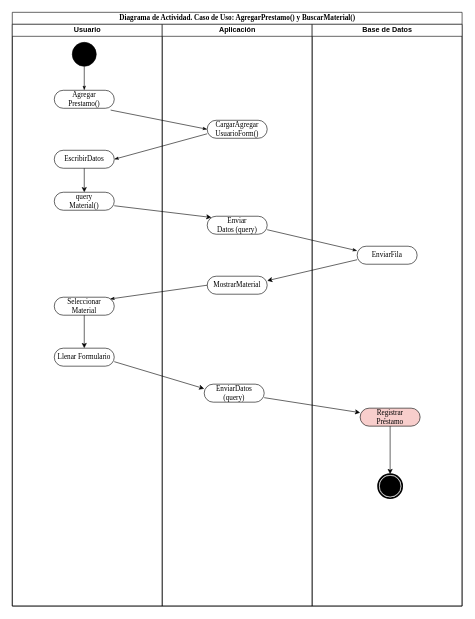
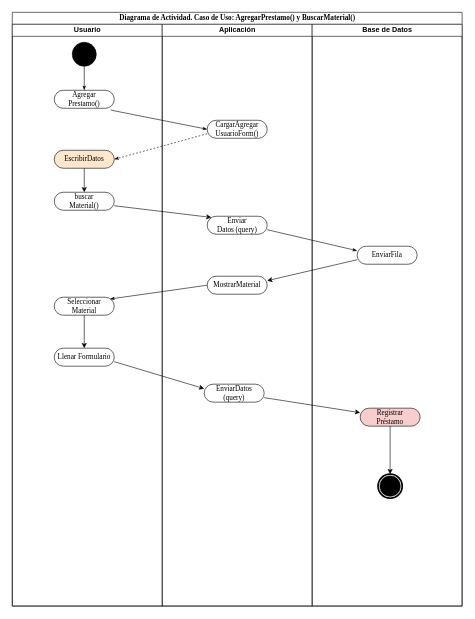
  <mxCell id="0" />
  <mxCell id="1" parent="0" />
  <mxCell id="2" value="&lt;div&gt;Diagrama de Actividad. Caso de Uso: AgregarPrestamo() y BuscarMaterial()&lt;br&gt;&lt;/div&gt;" style="swimlane;html=1;childLayout=stackLayout;startSize=20;rounded=0;shadow=0;comic=0;labelBackgroundColor=none;strokeWidth=1;fontFamily=Verdana;fontSize=12;align=center;" parent="1" vertex="1"><mxGeometry x="20" y="20" width="750" height="990" as="geometry" /></mxCell>
  <mxCell id="3" value="Usuario" style="swimlane;html=1;startSize=20;" parent="2" vertex="1"><mxGeometry y="20" width="250" height="970" as="geometry" /></mxCell>
  <mxCell id="4" value="" style="ellipse;whiteSpace=wrap;html=1;rounded=0;shadow=0;comic=0;labelBackgroundColor=none;strokeWidth=1;fillColor=#000000;fontFamily=Verdana;fontSize=12;align=center;" parent="3" vertex="1"><mxGeometry x="100" y="30" width="40" height="40" as="geometry" /></mxCell>
  <mxCell id="5" value="Agregar&lt;br&gt;Prestamo()" style="rounded=1;whiteSpace=wrap;html=1;shadow=0;comic=0;labelBackgroundColor=none;strokeWidth=1;fontFamily=Verdana;fontSize=12;align=center;arcSize=50;" parent="3" vertex="1"><mxGeometry x="70" y="110" width="100" height="30" as="geometry" /></mxCell>
  <mxCell id="6" style="edgeStyle=orthogonalEdgeStyle;rounded=0;html=1;labelBackgroundColor=none;startArrow=none;startFill=0;startSize=5;endArrow=classicThin;endFill=1;endSize=5;jettySize=auto;orthogonalLoop=1;strokeWidth=1;fontFamily=Verdana;fontSize=12" parent="3" source="4" target="5" edge="1"><mxGeometry relative="1" as="geometry" /></mxCell>
- <mxCell id="7" value="EscribirDatos" style="rounded=1;whiteSpace=wrap;html=1;shadow=0;comic=0;labelBackgroundColor=none;strokeWidth=1;fontFamily=Verdana;fontSize=12;align=center;arcSize=50;" vertex="1" parent="3"><mxGeometry x="70" y="210" width="100" height="30" as="geometry" /></mxCell>
- <mxCell id="8" value="query&lt;br&gt;Material()" style="rounded=1;whiteSpace=wrap;html=1;shadow=0;comic=0;labelBackgroundColor=none;strokeWidth=1;fontFamily=Verdana;fontSize=12;align=center;arcSize=50;" vertex="1" parent="3"><mxGeometry x="70" y="280" width="100" height="30" as="geometry" /></mxCell>
+ <mxCell id="7" value="EscribirDatos" style="rounded=1;whiteSpace=wrap;html=1;shadow=0;comic=0;labelBackgroundColor=none;strokeWidth=1;fontFamily=Verdana;fontSize=12;align=center;arcSize=50;fillColor=#ffe6cc;" vertex="1" parent="3"><mxGeometry x="70" y="210" width="100" height="30" as="geometry" /></mxCell>
+ <mxCell id="8" value="buscar&lt;br&gt;Material()" style="rounded=1;whiteSpace=wrap;html=1;shadow=0;comic=0;labelBackgroundColor=none;strokeWidth=1;fontFamily=Verdana;fontSize=12;align=center;arcSize=50;" vertex="1" parent="3"><mxGeometry x="70" y="280" width="100" height="30" as="geometry" /></mxCell>
  <mxCell id="9" value="" style="endArrow=classic;html=1;" edge="1" parent="3" source="7" target="8"><mxGeometry width="50" height="50" relative="1" as="geometry"><mxPoint x="119" y="240" as="sourcePoint" /><mxPoint x="119" y="280" as="targetPoint" /></mxGeometry></mxCell>
  <mxCell id="10" value="Seleccionar&lt;br&gt;Material" style="rounded=1;whiteSpace=wrap;html=1;shadow=0;comic=0;labelBackgroundColor=none;strokeWidth=1;fontFamily=Verdana;fontSize=12;align=center;arcSize=50;" vertex="1" parent="3"><mxGeometry x="70" y="455" width="100" height="30" as="geometry" /></mxCell>
  <mxCell id="11" value="Llenar Formulario" style="rounded=1;whiteSpace=wrap;html=1;shadow=0;comic=0;labelBackgroundColor=none;strokeWidth=1;fontFamily=Verdana;fontSize=12;align=center;arcSize=50;" vertex="1" parent="3"><mxGeometry x="70" y="540" width="100" height="30" as="geometry" /></mxCell>
  <mxCell id="12" value="" style="endArrow=classic;html=1;exitX=0.5;exitY=1;exitDx=0;exitDy=0;entryX=0.5;entryY=0;entryDx=0;entryDy=0;" edge="1" parent="3" source="10" target="11"><mxGeometry width="50" height="50" relative="1" as="geometry"><mxPoint x="100" y="552.5" as="sourcePoint" /><mxPoint x="150" y="502.5" as="targetPoint" /></mxGeometry></mxCell>
  <mxCell id="13" value="Aplicación" style="swimlane;html=1;startSize=20;" parent="2" vertex="1"><mxGeometry x="250" y="20" width="250" height="970" as="geometry" /></mxCell>
  <mxCell id="14" value="&lt;div&gt;CargarAgregar&lt;br&gt;UsuarioForm()&lt;/div&gt;" style="rounded=1;whiteSpace=wrap;html=1;shadow=0;comic=0;labelBackgroundColor=none;strokeWidth=1;fontFamily=Verdana;fontSize=12;align=center;arcSize=50;" parent="13" vertex="1"><mxGeometry x="75" y="160" width="100" height="30" as="geometry" /></mxCell>
  <mxCell id="15" value="Enviar&lt;br&gt;Datos (query)" style="rounded=1;whiteSpace=wrap;html=1;shadow=0;comic=0;labelBackgroundColor=none;strokeWidth=1;fontFamily=Verdana;fontSize=12;align=center;arcSize=50;" vertex="1" parent="13"><mxGeometry x="75" y="320" width="100" height="30" as="geometry" /></mxCell>
  <mxCell id="16" value="MostrarMaterial" style="rounded=1;whiteSpace=wrap;html=1;shadow=0;comic=0;labelBackgroundColor=none;strokeWidth=1;fontFamily=Verdana;fontSize=12;align=center;arcSize=50;" parent="13" vertex="1"><mxGeometry x="75" y="420" width="100" height="30" as="geometry" /></mxCell>
  <mxCell id="17" value="EnviarDatos&lt;br&gt;(query)" style="rounded=1;whiteSpace=wrap;html=1;shadow=0;comic=0;labelBackgroundColor=none;strokeWidth=1;fontFamily=Verdana;fontSize=12;align=center;arcSize=50;" vertex="1" parent="13"><mxGeometry x="70" y="600" width="100" height="30" as="geometry" /></mxCell>
  <mxCell id="18" value="Base de Datos" style="swimlane;html=1;startSize=20;" parent="2" vertex="1"><mxGeometry x="500" y="20" width="250" height="970" as="geometry" /></mxCell>
  <mxCell id="19" value="EnviarFila" style="rounded=1;whiteSpace=wrap;html=1;shadow=0;comic=0;labelBackgroundColor=none;strokeWidth=1;fontFamily=Verdana;fontSize=12;align=center;arcSize=50;" parent="18" vertex="1"><mxGeometry x="75" y="370" width="100" height="30" as="geometry" /></mxCell>
  <mxCell id="20" value="Registrar&lt;br&gt;Préstamo" style="rounded=1;whiteSpace=wrap;html=1;shadow=0;comic=0;labelBackgroundColor=none;strokeWidth=1;fontFamily=Verdana;fontSize=12;align=center;arcSize=50;fillColor=#f8cecc;" parent="18" vertex="1"><mxGeometry x="80" y="640" width="100" height="30" as="geometry" /></mxCell>
  <mxCell id="21" value="" style="endArrow=classic;html=1;exitX=0.5;exitY=1;exitDx=0;exitDy=0;entryX=0.5;entryY=0;entryDx=0;entryDy=0;" edge="1" parent="18" source="20" target="22"><mxGeometry width="50" height="50" relative="1" as="geometry"><mxPoint x="625" y="564" as="sourcePoint" /><mxPoint x="130" y="753" as="targetPoint" /></mxGeometry></mxCell>
  <mxCell id="22" value="" style="shape=mxgraph.bpmn.shape;html=1;verticalLabelPosition=bottom;labelBackgroundColor=#ffffff;verticalAlign=top;perimeter=ellipsePerimeter;outline=end;symbol=terminate;rounded=0;shadow=0;comic=0;strokeWidth=1;fontFamily=Verdana;fontSize=12;align=center;" parent="18" vertex="1"><mxGeometry x="110" y="750" width="40" height="40" as="geometry" /></mxCell>
  <mxCell id="23" style="rounded=0;html=1;exitX=0.94;exitY=1.067;entryX=0;entryY=0.5;labelBackgroundColor=none;startArrow=none;startFill=0;startSize=5;endArrow=classicThin;endFill=1;endSize=5;jettySize=auto;orthogonalLoop=1;strokeWidth=1;fontFamily=Verdana;fontSize=12;exitDx=0;exitDy=0;exitPerimeter=0;entryDx=0;entryDy=0;" parent="2" target="14" edge="1"><mxGeometry relative="1" as="geometry"><mxPoint x="164" y="163.01" as="sourcePoint" /><mxPoint x="325" y="188.5" as="targetPoint" /></mxGeometry></mxCell>
  <mxCell id="24" style="edgeStyle=none;rounded=0;html=1;labelBackgroundColor=none;startArrow=none;startFill=0;startSize=5;endArrow=classicThin;endFill=1;endSize=5;jettySize=auto;orthogonalLoop=1;strokeWidth=1;fontFamily=Verdana;fontSize=12;entryX=0.93;entryY=0.1;entryDx=0;entryDy=0;entryPerimeter=0;exitX=0;exitY=0.5;exitDx=0;exitDy=0;" parent="2" source="16" target="10" edge="1"><mxGeometry relative="1" as="geometry"><mxPoint x="280" y="410" as="sourcePoint" /><mxPoint x="125" y="474" as="targetPoint" /></mxGeometry></mxCell>
- <mxCell id="25" style="edgeStyle=none;rounded=0;html=1;labelBackgroundColor=none;startArrow=none;startFill=0;startSize=5;endArrow=classicThin;endFill=1;endSize=5;jettySize=auto;orthogonalLoop=1;strokeWidth=1;fontFamily=Verdana;fontSize=12;exitX=0;exitY=0.75;exitDx=0;exitDy=0;entryX=1;entryY=0.5;entryDx=0;entryDy=0;" parent="2" source="14" target="7" edge="1"><mxGeometry relative="1" as="geometry"><mxPoint x="320" y="200" as="sourcePoint" /><mxPoint x="190" y="220" as="targetPoint" /></mxGeometry></mxCell>
+ <mxCell id="25" style="edgeStyle=none;rounded=0;html=1;labelBackgroundColor=none;startArrow=none;startFill=0;startSize=5;endArrow=classicThin;endFill=1;endSize=5;jettySize=auto;orthogonalLoop=1;strokeWidth=1;fontFamily=Verdana;fontSize=12;exitX=0;exitY=0.75;exitDx=0;exitDy=0;entryX=1;entryY=0.5;entryDx=0;entryDy=0;dashed=1;" parent="2" source="14" target="7" edge="1"><mxGeometry relative="1" as="geometry"><mxPoint x="320" y="200" as="sourcePoint" /><mxPoint x="190" y="220" as="targetPoint" /></mxGeometry></mxCell>
  <mxCell id="26" value="" style="endArrow=classic;html=1;exitX=1;exitY=0.75;exitDx=0;exitDy=0;entryX=0.07;entryY=0.067;entryDx=0;entryDy=0;entryPerimeter=0;" edge="1" parent="2" source="8" target="15"><mxGeometry width="50" height="50" relative="1" as="geometry"><mxPoint x="175" y="400" as="sourcePoint" /><mxPoint x="225" y="350" as="targetPoint" /></mxGeometry></mxCell>
  <mxCell id="27" style="edgeStyle=none;rounded=0;html=1;labelBackgroundColor=none;startArrow=none;startFill=0;startSize=5;endArrow=classicThin;endFill=1;endSize=5;jettySize=auto;orthogonalLoop=1;strokeWidth=1;fontFamily=Verdana;fontSize=12;entryX=0;entryY=0.25;entryDx=0;entryDy=0;exitX=1;exitY=0.75;exitDx=0;exitDy=0;" parent="2" source="15" target="19" edge="1"><mxGeometry relative="1" as="geometry"><mxPoint x="435" y="230.917" as="sourcePoint" /><mxPoint x="575" y="260.083" as="targetPoint" /></mxGeometry></mxCell>
  <mxCell id="28" value="" style="endArrow=classic;html=1;exitX=0;exitY=0.75;exitDx=0;exitDy=0;entryX=1;entryY=0.25;entryDx=0;entryDy=0;" edge="1" parent="2" source="19" target="16"><mxGeometry width="50" height="50" relative="1" as="geometry"><mxPoint x="570" y="420" as="sourcePoint" /><mxPoint x="425" y="500" as="targetPoint" /></mxGeometry></mxCell>
  <mxCell id="29" value="" style="endArrow=classic;html=1;exitX=1;exitY=0.75;exitDx=0;exitDy=0;entryX=0;entryY=0.25;entryDx=0;entryDy=0;" edge="1" parent="2" source="11" target="17"><mxGeometry width="50" height="50" relative="1" as="geometry"><mxPoint x="210" y="645" as="sourcePoint" /><mxPoint x="260" y="595" as="targetPoint" /></mxGeometry></mxCell>
  <mxCell id="30" value="" style="endArrow=classic;html=1;exitX=1;exitY=0.75;exitDx=0;exitDy=0;entryX=0;entryY=0.25;entryDx=0;entryDy=0;" edge="1" parent="2" source="17" target="20"><mxGeometry width="50" height="50" relative="1" as="geometry"><mxPoint x="430" y="740" as="sourcePoint" /><mxPoint x="480" y="690" as="targetPoint" /></mxGeometry></mxCell>
